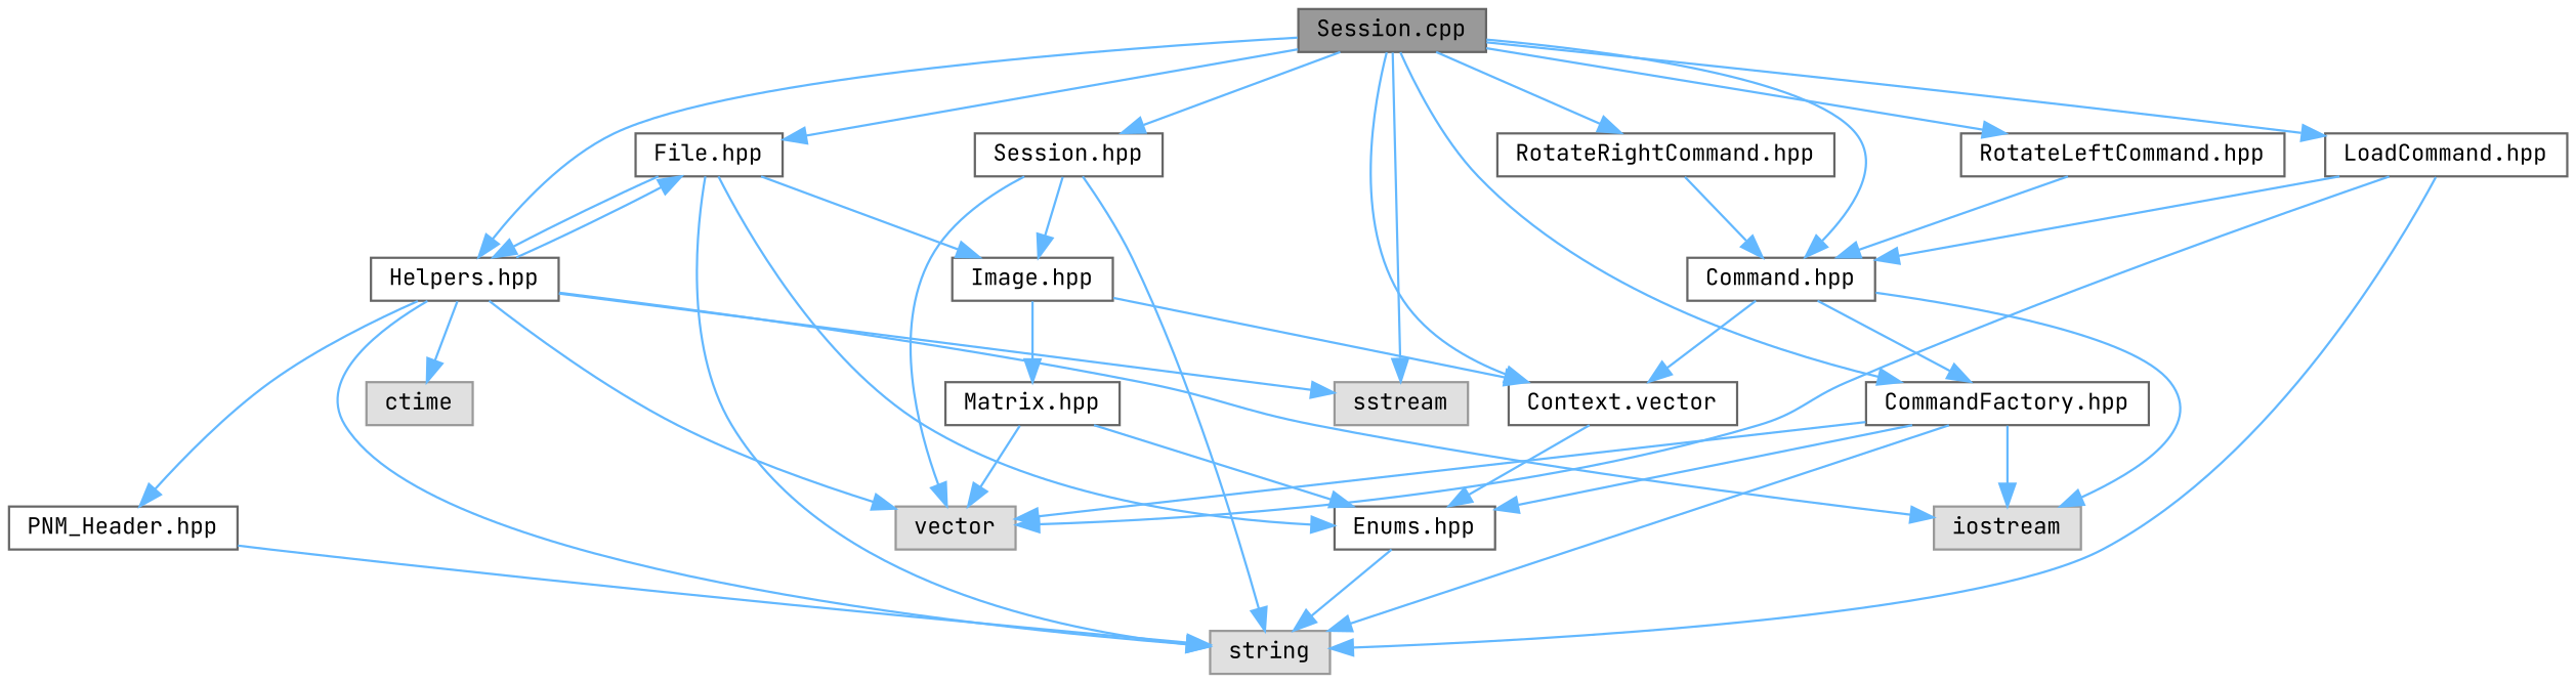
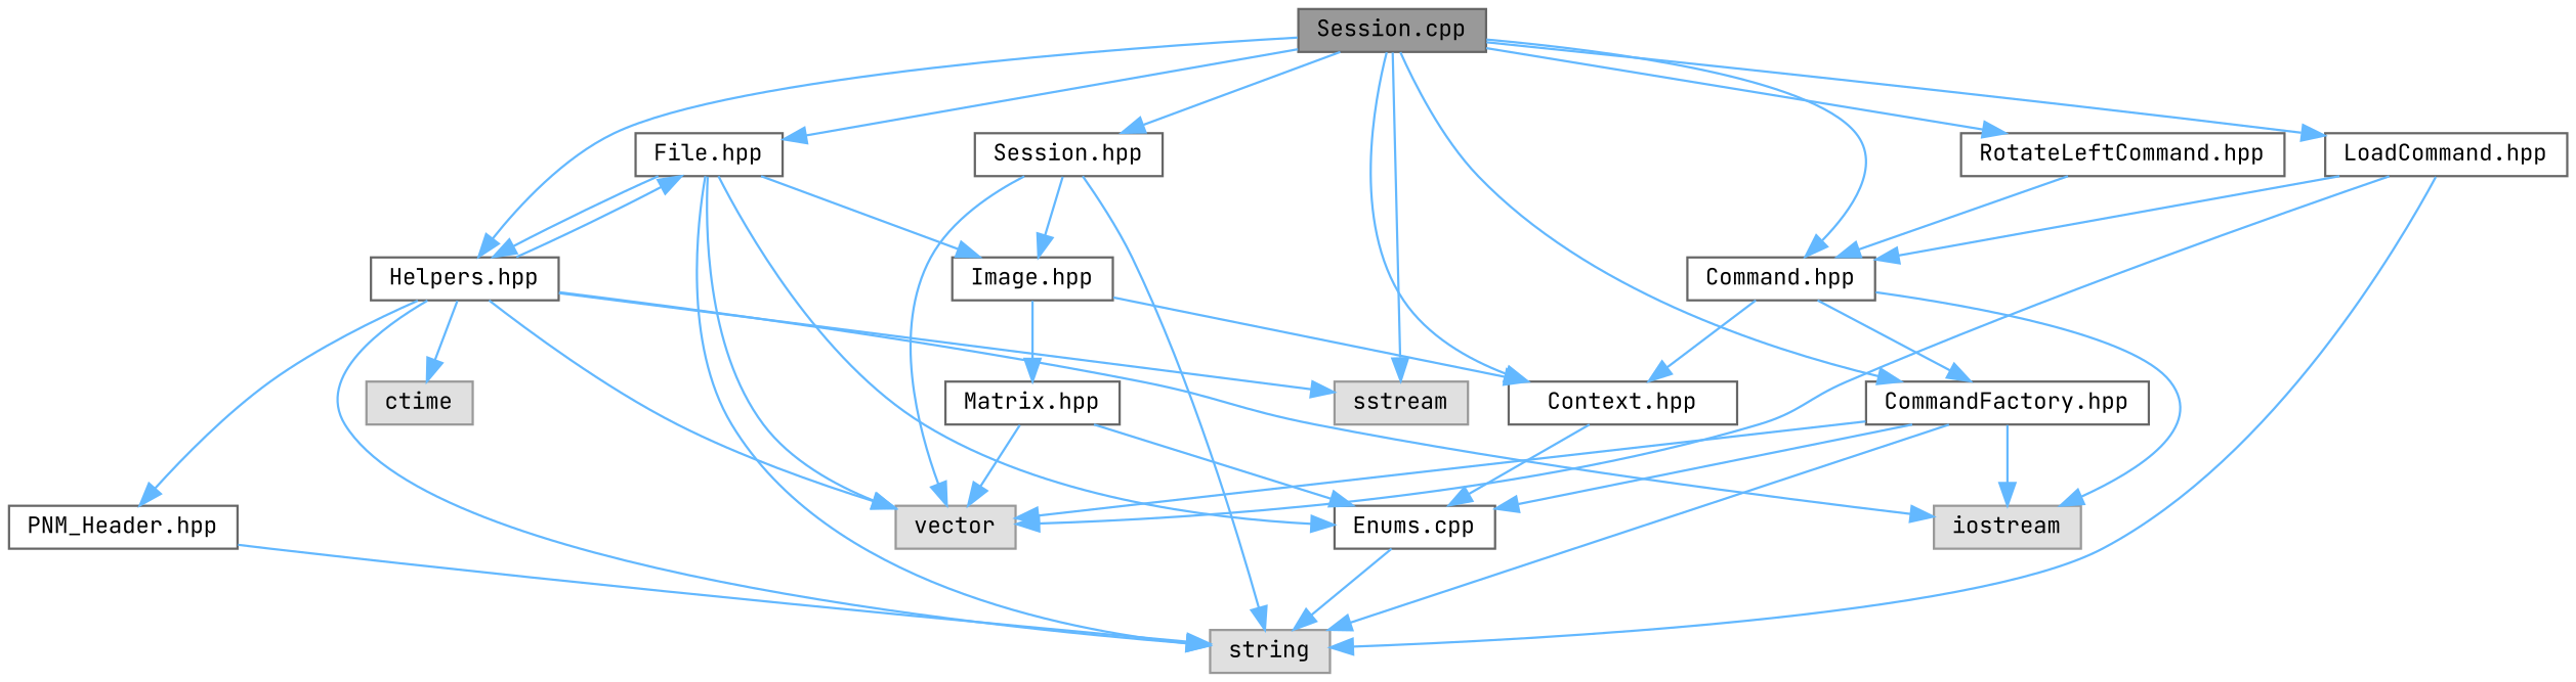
  digraph {
    fontname="JetBrains Mono"
    node [color=grey40 fillcolor=white fontname="JetBrains Mono" fontsize=10 shape=box style=filled]
    edge [color=steelblue1 fontname="JetBrains Mono" fontsize=10 labelfontname=Helvetica labelfontsize=10 style=solid]
    n1 [color=gray40 fillcolor=grey60 fontcolor=black height=0.2 label="Session.cpp" width=0.4]
    n2 [height=0.2 label="Session.hpp" width=0.4]
    n3 [height=0.2 label="File.hpp" width=0.4]
-   n4 [height=0.2 label="Context.vector" width=0.4]
+   n4 [height=0.2 label="Context.hpp" width=0.4]
    n5 [height=0.2 label="Helpers.hpp" width=0.4]
    n6 [color=grey60 fillcolor="#E0E0E0" height=0.2 label=sstream width=0.4]
    n7 [height=0.2 label="CommandFactory.hpp" width=0.4]
    n8 [height=0.2 label="Command.hpp" width=0.4]
    n9 [height=0.2 label="LoadCommand.hpp" width=0.4]
    n10 [height=0.2 label="RotateLeftCommand.hpp" width=0.4]
-   n11 [height=0.2 label="RotateRightCommand.hpp" width=0.4]
    n12 [color=grey60 fillcolor="#E0E0E0" height=0.2 label=vector width=0.4]
    n13 [color=grey60 fillcolor="#E0E0E0" height=0.2 label=string width=0.4]
    n14 [height=0.2 label="Image.hpp" width=0.4]
-   n15 [height=0.2 label="Enums.hpp" width=0.4]
+   n15 [height=0.2 label="Enums.cpp" width=0.4]
    n16 [color=grey60 fillcolor="#E0E0E0" height=0.2 label=iostream width=0.4]
    n17 [color=grey60 fillcolor="#E0E0E0" height=0.2 label=ctime width=0.4]
    n18 [height=0.2 label="PNM_Header.hpp" width=0.4]
    n19 [height=0.2 label="Matrix.hpp" width=0.4]
    n1 -> n2
    n1 -> n3
    n1 -> n4
    n1 -> n5
    n1 -> n6
    n1 -> n7
    n1 -> n8
    n1 -> n9
    n1 -> n10
-   n1 -> n11
    n2 -> n12
    n2 -> n13
    n2 -> n14
    n3 -> n5
+   n3 -> n12
    n3 -> n13
    n3 -> n14
    n3 -> n15
    n4 -> n15
    n5 -> n3
    n5 -> n6
    n5 -> n12
    n5 -> n13
    n5 -> n16
    n5 -> n17
    n5 -> n18
    n7 -> n12
    n7 -> n13
    n7 -> n15
    n7 -> n16
    n8 -> n4
    n8 -> n7
    n8 -> n16
    n9 -> n8
    n9 -> n12
    n9 -> n13
    n10 -> n8
-   n11 -> n8
    n14 -> n4
    n14 -> n19
    n15 -> n13
    n18 -> n13
    n19 -> n12
    n19 -> n15
  }
